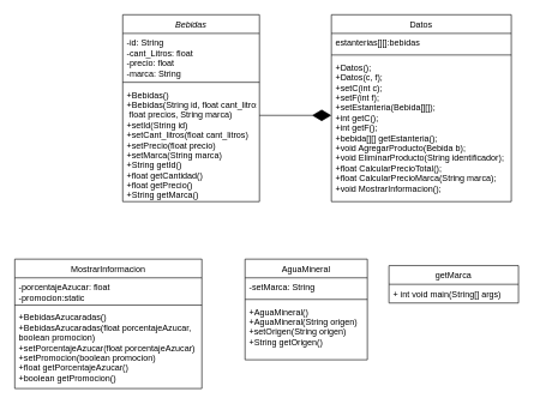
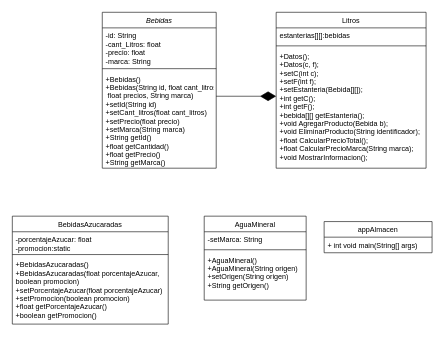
  <mxCell id="0" />
  <mxCell id="1" parent="0" />
  <mxCell id="2" value="Bebidas" style="swimlane;fontStyle=2;align=center;verticalAlign=top;childLayout=stackLayout;horizontal=1;startSize=26;horizontalStack=0;resizeParent=1;resizeLast=0;collapsible=1;marginBottom=0;rounded=0;shadow=0;strokeWidth=1;" parent="1" vertex="1"><mxGeometry x="170" y="20" width="190" height="260" as="geometry"><mxRectangle x="230" y="140" width="160" height="26" as="alternateBounds" /></mxGeometry></mxCell>
  <mxCell id="3" value="-id: String&#10;-cant_Litros: float&#10;-precio: float&#10;-marca: String" style="text;align=left;verticalAlign=top;spacingLeft=4;spacingRight=4;overflow=hidden;rotatable=0;points=[[0,0.5],[1,0.5]];portConstraint=eastwest;" parent="2" vertex="1"><mxGeometry y="26" width="190" height="64" as="geometry" /></mxCell>
  <mxCell id="4" value="" style="line;html=1;strokeWidth=1;align=left;verticalAlign=middle;spacingTop=-1;spacingLeft=3;spacingRight=3;rotatable=0;labelPosition=right;points=[];portConstraint=eastwest;" parent="2" vertex="1"><mxGeometry y="90" width="190" height="8" as="geometry" /></mxCell>
  <mxCell id="5" value="+Bebidas()&#10;+Bebidas(String id, float cant_litros,&#10; float precios, String marca)&#10;+setId(String id)&#10;+setCant_litros(float cant_litros)&#10;+setPrecio(float precio)&#10;+setMarca(String marca)&#10;+String getId()&#10;+float getCantidad()&#10;+float getPrecio()&#10;+String getMarca()" style="text;align=left;verticalAlign=top;spacingLeft=4;spacingRight=4;overflow=hidden;rotatable=0;points=[[0,0.5],[1,0.5]];portConstraint=eastwest;" parent="2" vertex="1"><mxGeometry y="98" width="190" height="162" as="geometry" /></mxCell>
- <mxCell id="6" value="Datos" style="swimlane;fontStyle=0;align=center;verticalAlign=top;childLayout=stackLayout;horizontal=1;startSize=26;horizontalStack=0;resizeParent=1;resizeLast=0;collapsible=1;marginBottom=0;rounded=0;shadow=0;strokeWidth=1;" parent="1" vertex="1"><mxGeometry x="460" y="20" width="250" height="260" as="geometry"><mxRectangle x="550" y="140" width="160" height="26" as="alternateBounds" /></mxGeometry></mxCell>
+ <mxCell id="6" value="Litros" style="swimlane;fontStyle=0;align=center;verticalAlign=top;childLayout=stackLayout;horizontal=1;startSize=26;horizontalStack=0;resizeParent=1;resizeLast=0;collapsible=1;marginBottom=0;rounded=0;shadow=0;strokeWidth=1;" parent="1" vertex="1"><mxGeometry x="460" y="20" width="250" height="260" as="geometry"><mxRectangle x="550" y="140" width="160" height="26" as="alternateBounds" /></mxGeometry></mxCell>
  <mxCell id="7" value="estanterias[][]:bebidas" style="text;align=left;verticalAlign=top;spacingLeft=4;spacingRight=4;overflow=hidden;rotatable=0;points=[[0,0.5],[1,0.5]];portConstraint=eastwest;" parent="6" vertex="1"><mxGeometry y="26" width="250" height="26" as="geometry" /></mxCell>
  <mxCell id="8" value="" style="line;html=1;strokeWidth=1;align=left;verticalAlign=middle;spacingTop=-1;spacingLeft=3;spacingRight=3;rotatable=0;labelPosition=right;points=[];portConstraint=eastwest;" parent="6" vertex="1"><mxGeometry y="52" width="250" height="8" as="geometry" /></mxCell>
  <mxCell id="9" value="+Datos();&#10;+Datos(c, f);&#10;+setC(int c);&#10;+setF(int f);&#10;+setEstanteria(Bebida[][]);&#10;+int getC();&#10;+int getF();&#10;+bebida[][] getEstanteria();&#10;+void AgregarProducto(Bebida b);&#10;+void EliminarProducto(String identificador);&#10;+float CalcularPrecioTotal();&#10;+float CalcularPrecioMarca(String marca);&#10;+void MostrarInformacion();&#10;" style="text;align=left;verticalAlign=top;spacingLeft=4;spacingRight=4;overflow=hidden;rotatable=0;points=[[0,0.5],[1,0.5]];portConstraint=eastwest;" parent="6" vertex="1"><mxGeometry y="60" width="250" height="200" as="geometry" /></mxCell>
  <mxCell id="10" value="" style="endArrow=diamondThin;endFill=1;endSize=24;html=1;rounded=0;" parent="1" edge="1"><mxGeometry width="160" relative="1" as="geometry"><mxPoint x="360" y="160" as="sourcePoint" /><mxPoint x="460" y="160" as="targetPoint" /></mxGeometry></mxCell>
- <mxCell id="11" value="getMarca" style="swimlane;fontStyle=0;childLayout=stackLayout;horizontal=1;startSize=26;fillColor=none;horizontalStack=0;resizeParent=1;resizeParentMax=0;resizeLast=0;collapsible=1;marginBottom=0;" parent="1" vertex="1"><mxGeometry x="540" y="369" width="180" height="52" as="geometry" /></mxCell>
+ <mxCell id="11" value="appAlmacen" style="swimlane;fontStyle=0;childLayout=stackLayout;horizontal=1;startSize=26;fillColor=none;horizontalStack=0;resizeParent=1;resizeParentMax=0;resizeLast=0;collapsible=1;marginBottom=0;" parent="1" vertex="1"><mxGeometry x="540" y="369" width="180" height="52" as="geometry" /></mxCell>
  <mxCell id="12" value="+ int void main(String[] args)" style="text;strokeColor=none;fillColor=none;align=left;verticalAlign=top;spacingLeft=4;spacingRight=4;overflow=hidden;rotatable=0;points=[[0,0.5],[1,0.5]];portConstraint=eastwest;" parent="11" vertex="1"><mxGeometry y="26" width="180" height="26" as="geometry" /></mxCell>
- <mxCell id="13" value="MostrarInformacion" style="swimlane;fontStyle=0;align=center;verticalAlign=top;childLayout=stackLayout;horizontal=1;startSize=26;horizontalStack=0;resizeParent=1;resizeLast=0;collapsible=1;marginBottom=0;rounded=0;shadow=0;strokeWidth=1;" parent="1" vertex="1"><mxGeometry x="20" y="360" width="260" height="180" as="geometry"><mxRectangle x="130" y="380" width="160" height="26" as="alternateBounds" /></mxGeometry></mxCell>
+ <mxCell id="13" value="BebidasAzucaradas" style="swimlane;fontStyle=0;align=center;verticalAlign=top;childLayout=stackLayout;horizontal=1;startSize=26;horizontalStack=0;resizeParent=1;resizeLast=0;collapsible=1;marginBottom=0;rounded=0;shadow=0;strokeWidth=1;" parent="1" vertex="1"><mxGeometry x="20" y="360" width="260" height="180" as="geometry"><mxRectangle x="130" y="380" width="160" height="26" as="alternateBounds" /></mxGeometry></mxCell>
  <mxCell id="14" value="-porcentajeAzucar: float&#10;-promocion:static" style="text;align=left;verticalAlign=top;spacingLeft=4;spacingRight=4;overflow=hidden;rotatable=0;points=[[0,0.5],[1,0.5]];portConstraint=eastwest;" parent="13" vertex="1"><mxGeometry y="26" width="260" height="34" as="geometry" /></mxCell>
  <mxCell id="15" value="" style="line;html=1;strokeWidth=1;align=left;verticalAlign=middle;spacingTop=-1;spacingLeft=3;spacingRight=3;rotatable=0;labelPosition=right;points=[];portConstraint=eastwest;" parent="13" vertex="1"><mxGeometry y="60" width="260" height="8" as="geometry" /></mxCell>
  <mxCell id="16" value="+BebidasAzucaradas()&#10;+BebidasAzucaradas(float porcentajeAzucar, &#10;boolean promocion)&#10;+setPorcentajeAzucar(float porcentajeAzucar)&#10;+setPromocion(boolean promocion)&#10;+float getPorcentajeAzucar()&#10;+boolean getPromocion()&#10;" style="text;align=left;verticalAlign=top;spacingLeft=4;spacingRight=4;overflow=hidden;rotatable=0;points=[[0,0.5],[1,0.5]];portConstraint=eastwest;fontStyle=0" parent="13" vertex="1"><mxGeometry y="68" width="260" height="102" as="geometry" /></mxCell>
  <mxCell id="17" value="AguaMineral" style="swimlane;fontStyle=0;align=center;verticalAlign=top;childLayout=stackLayout;horizontal=1;startSize=26;horizontalStack=0;resizeParent=1;resizeLast=0;collapsible=1;marginBottom=0;rounded=0;shadow=0;strokeWidth=1;" parent="1" vertex="1"><mxGeometry x="340" y="360" width="170" height="140" as="geometry"><mxRectangle x="340" y="380" width="170" height="26" as="alternateBounds" /></mxGeometry></mxCell>
  <mxCell id="18" value="-setMarca: String " style="text;align=left;verticalAlign=top;spacingLeft=4;spacingRight=4;overflow=hidden;rotatable=0;points=[[0,0.5],[1,0.5]];portConstraint=eastwest;" parent="17" vertex="1"><mxGeometry y="26" width="170" height="26" as="geometry" /></mxCell>
  <mxCell id="19" value="" style="line;html=1;strokeWidth=1;align=left;verticalAlign=middle;spacingTop=-1;spacingLeft=3;spacingRight=3;rotatable=0;labelPosition=right;points=[];portConstraint=eastwest;" parent="17" vertex="1"><mxGeometry y="52" width="170" height="8" as="geometry" /></mxCell>
  <mxCell id="20" value="+AguaMineral()&#10;+AguaMineral(String origen)&#10;+setOrigen(String origen)&#10;+String getOrigen()" style="text;align=left;verticalAlign=top;spacingLeft=4;spacingRight=4;overflow=hidden;rotatable=0;points=[[0,0.5],[1,0.5]];portConstraint=eastwest;" parent="17" vertex="1"><mxGeometry y="60" width="170" height="80" as="geometry" /></mxCell>
